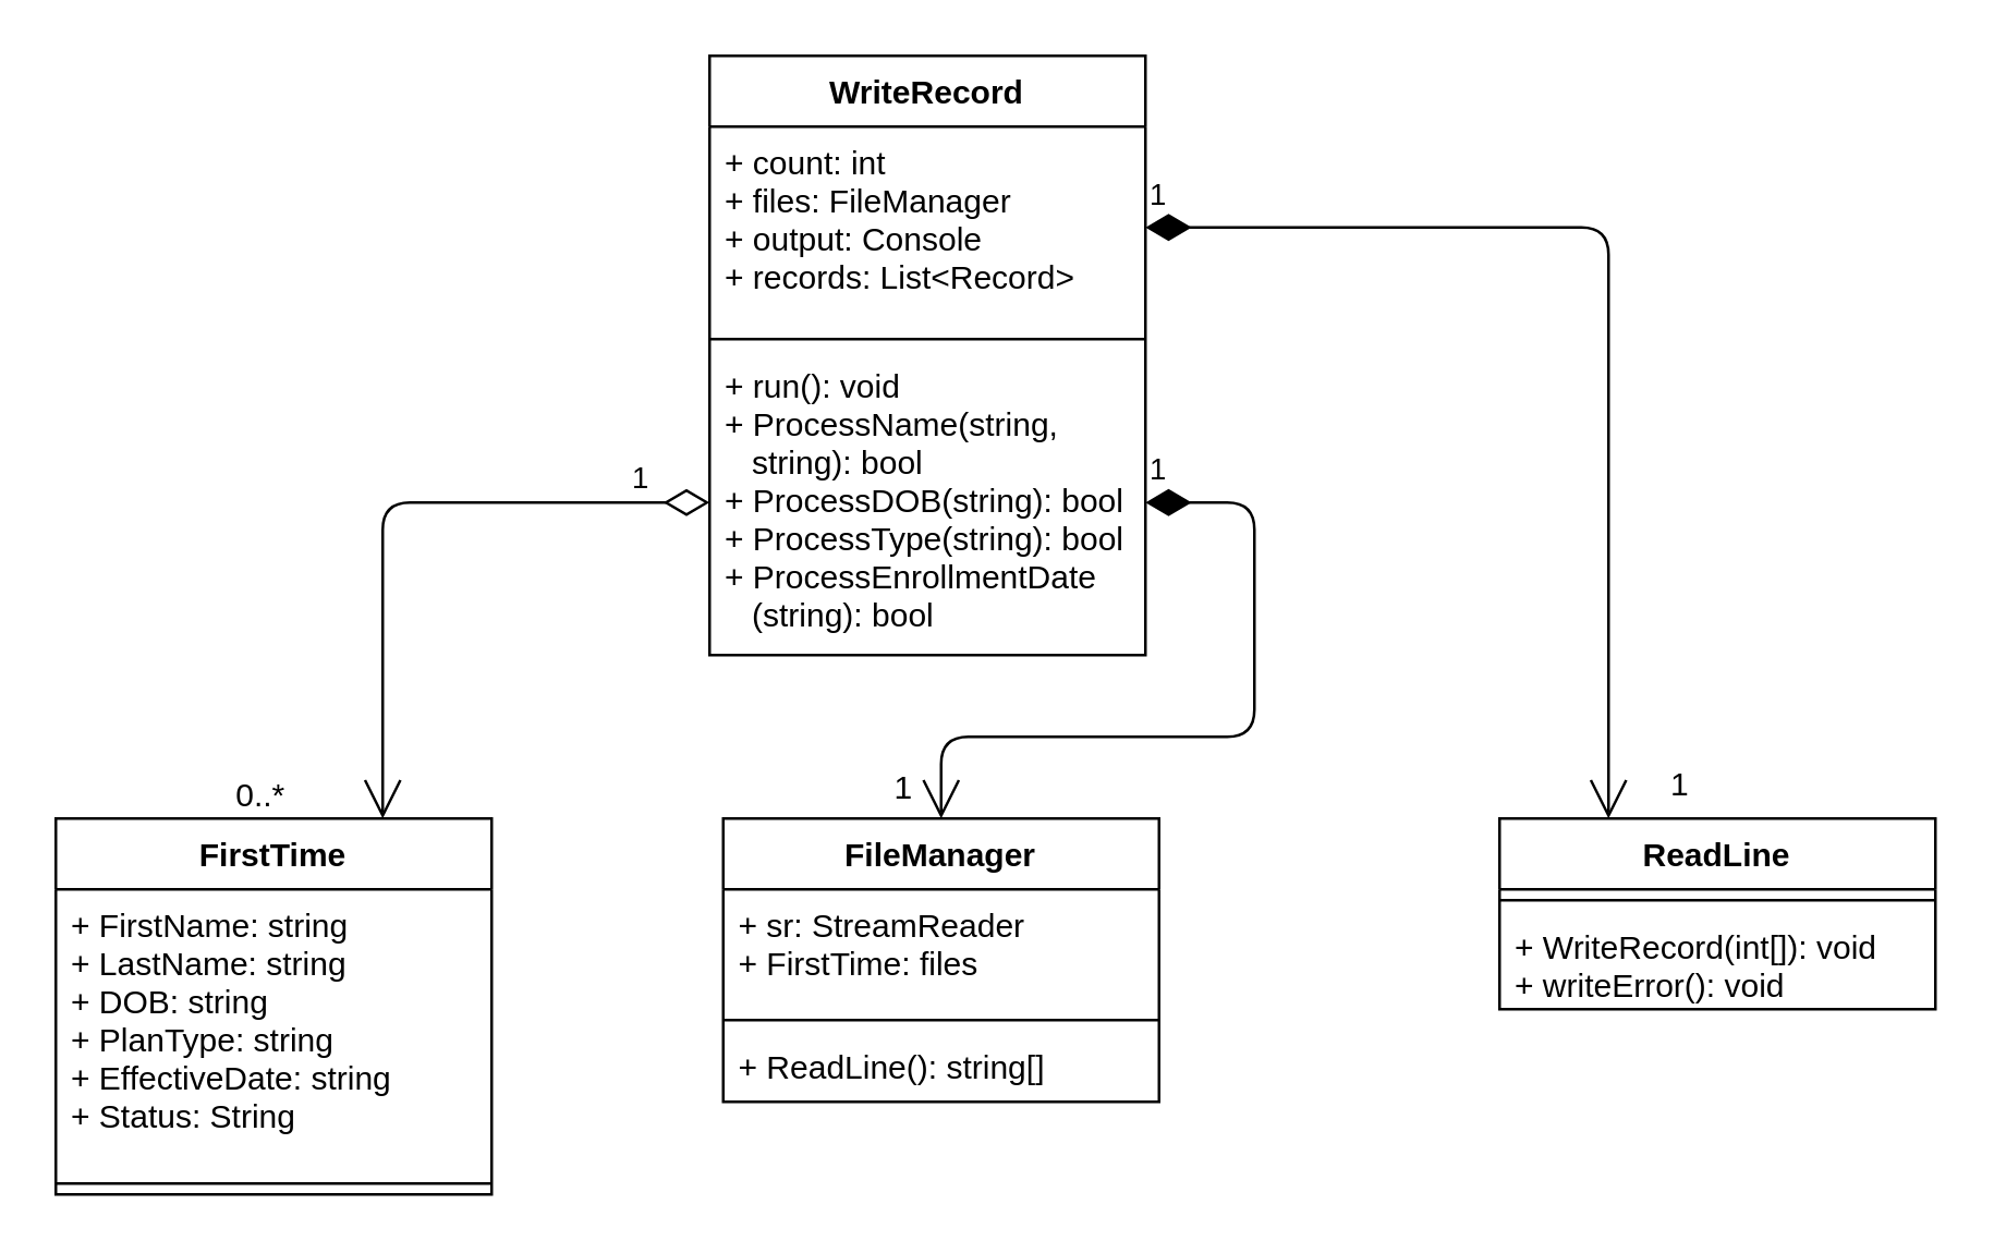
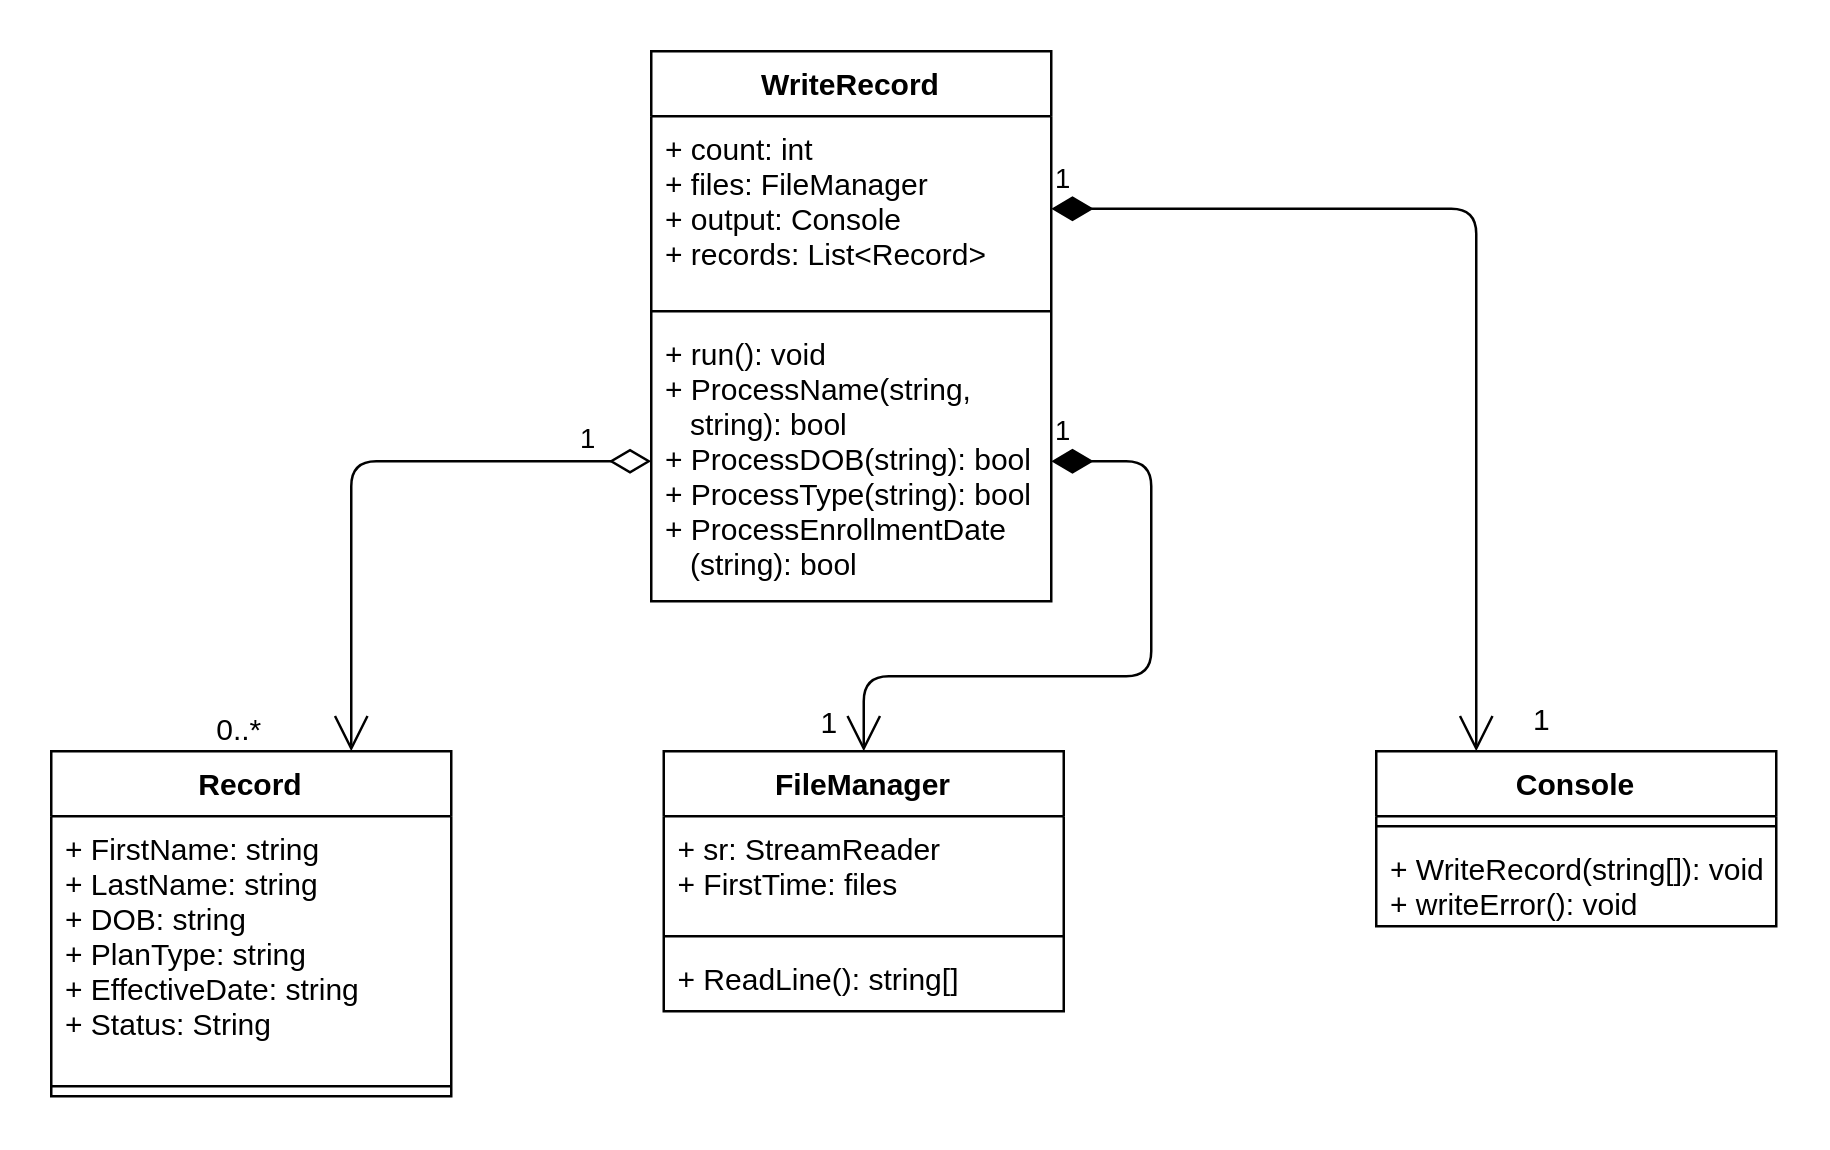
  <mxCell id="0" />
  <mxCell id="1" parent="0" />
  <mxCell id="2" value="WriteRecord" style="swimlane;fontStyle=1;align=center;verticalAlign=top;childLayout=stackLayout;horizontal=1;startSize=26;horizontalStack=0;resizeParent=1;resizeParentMax=0;resizeLast=0;collapsible=1;marginBottom=0;" vertex="1" parent="1"><mxGeometry x="260" y="20" width="160" height="220" as="geometry" /></mxCell>
  <mxCell id="3" value="+ count: int&#10;+ files: FileManager&#10;+ output: Console&#10;+ records: List&lt;Record&gt;" style="text;strokeColor=none;fillColor=none;align=left;verticalAlign=top;spacingLeft=4;spacingRight=4;overflow=hidden;rotatable=0;points=[[0,0.5],[1,0.5]];portConstraint=eastwest;" vertex="1" parent="2"><mxGeometry y="26" width="160" height="74" as="geometry" /></mxCell>
  <mxCell id="4" value="" style="line;strokeWidth=1;fillColor=none;align=left;verticalAlign=middle;spacingTop=-1;spacingLeft=3;spacingRight=3;rotatable=0;labelPosition=right;points=[];portConstraint=eastwest;" vertex="1" parent="2"><mxGeometry y="100" width="160" height="8" as="geometry" /></mxCell>
  <mxCell id="5" value="+ run(): void&#10;+ ProcessName(string, &#10;   string): bool&#10;+ ProcessDOB(string): bool&#10;+ ProcessType(string): bool&#10;+ ProcessEnrollmentDate&#10;   (string): bool" style="text;strokeColor=none;fillColor=none;align=left;verticalAlign=top;spacingLeft=4;spacingRight=4;overflow=hidden;rotatable=0;points=[[0,0.5],[1,0.5]];portConstraint=eastwest;" vertex="1" parent="2"><mxGeometry y="108" width="160" height="112" as="geometry" /></mxCell>
- <mxCell id="6" value="FirstTime" style="swimlane;fontStyle=1;align=center;verticalAlign=top;childLayout=stackLayout;horizontal=1;startSize=26;horizontalStack=0;resizeParent=1;resizeParentMax=0;resizeLast=0;collapsible=1;marginBottom=0;" vertex="1" parent="1"><mxGeometry x="20" y="300" width="160" height="138" as="geometry" /></mxCell>
+ <mxCell id="6" value="Record" style="swimlane;fontStyle=1;align=center;verticalAlign=top;childLayout=stackLayout;horizontal=1;startSize=26;horizontalStack=0;resizeParent=1;resizeParentMax=0;resizeLast=0;collapsible=1;marginBottom=0;" vertex="1" parent="1"><mxGeometry x="20" y="300" width="160" height="138" as="geometry" /></mxCell>
  <mxCell id="7" value="+ FirstName: string&#10;+ LastName: string&#10;+ DOB: string&#10;+ PlanType: string&#10;+ EffectiveDate: string&#10;+ Status: String" style="text;strokeColor=none;fillColor=none;align=left;verticalAlign=top;spacingLeft=4;spacingRight=4;overflow=hidden;rotatable=0;points=[[0,0.5],[1,0.5]];portConstraint=eastwest;" vertex="1" parent="6"><mxGeometry y="26" width="160" height="104" as="geometry" /></mxCell>
  <mxCell id="8" value="" style="line;strokeWidth=1;fillColor=none;align=left;verticalAlign=middle;spacingTop=-1;spacingLeft=3;spacingRight=3;rotatable=0;labelPosition=right;points=[];portConstraint=eastwest;" vertex="1" parent="6"><mxGeometry y="130" width="160" height="8" as="geometry" /></mxCell>
  <mxCell id="9" value="FileManager" style="swimlane;fontStyle=1;align=center;verticalAlign=top;childLayout=stackLayout;horizontal=1;startSize=26;horizontalStack=0;resizeParent=1;resizeParentMax=0;resizeLast=0;collapsible=1;marginBottom=0;" vertex="1" parent="1"><mxGeometry x="265" y="300" width="160" height="104" as="geometry" /></mxCell>
  <mxCell id="10" value="+ sr: StreamReader&#10;+ FirstTime: files" style="text;strokeColor=none;fillColor=none;align=left;verticalAlign=top;spacingLeft=4;spacingRight=4;overflow=hidden;rotatable=0;points=[[0,0.5],[1,0.5]];portConstraint=eastwest;" vertex="1" parent="9"><mxGeometry y="26" width="160" height="44" as="geometry" /></mxCell>
  <mxCell id="11" value="" style="line;strokeWidth=1;fillColor=none;align=left;verticalAlign=middle;spacingTop=-1;spacingLeft=3;spacingRight=3;rotatable=0;labelPosition=right;points=[];portConstraint=eastwest;" vertex="1" parent="9"><mxGeometry y="70" width="160" height="8" as="geometry" /></mxCell>
  <mxCell id="12" value="+ ReadLine(): string[]" style="text;strokeColor=none;fillColor=none;align=left;verticalAlign=top;spacingLeft=4;spacingRight=4;overflow=hidden;rotatable=0;points=[[0,0.5],[1,0.5]];portConstraint=eastwest;" vertex="1" parent="9"><mxGeometry y="78" width="160" height="26" as="geometry" /></mxCell>
- <mxCell id="13" value="ReadLine" style="swimlane;fontStyle=1;align=center;verticalAlign=top;childLayout=stackLayout;horizontal=1;startSize=26;horizontalStack=0;resizeParent=1;resizeParentMax=0;resizeLast=0;collapsible=1;marginBottom=0;" vertex="1" parent="1"><mxGeometry x="550" y="300" width="160" height="70" as="geometry" /></mxCell>
+ <mxCell id="13" value="Console" style="swimlane;fontStyle=1;align=center;verticalAlign=top;childLayout=stackLayout;horizontal=1;startSize=26;horizontalStack=0;resizeParent=1;resizeParentMax=0;resizeLast=0;collapsible=1;marginBottom=0;" vertex="1" parent="1"><mxGeometry x="550" y="300" width="160" height="70" as="geometry" /></mxCell>
  <mxCell id="14" value="" style="line;strokeWidth=1;fillColor=none;align=left;verticalAlign=middle;spacingTop=-1;spacingLeft=3;spacingRight=3;rotatable=0;labelPosition=right;points=[];portConstraint=eastwest;" vertex="1" parent="13"><mxGeometry y="26" width="160" height="8" as="geometry" /></mxCell>
- <mxCell id="15" value="+ WriteRecord(int[]): void&#10;+ writeError(): void" style="text;strokeColor=none;fillColor=none;align=left;verticalAlign=top;spacingLeft=4;spacingRight=4;overflow=hidden;rotatable=0;points=[[0,0.5],[1,0.5]];portConstraint=eastwest;" vertex="1" parent="13"><mxGeometry y="34" width="160" height="36" as="geometry" /></mxCell>
+ <mxCell id="15" value="+ WriteRecord(string[]): void&#10;+ writeError(): void" style="text;strokeColor=none;fillColor=none;align=left;verticalAlign=top;spacingLeft=4;spacingRight=4;overflow=hidden;rotatable=0;points=[[0,0.5],[1,0.5]];portConstraint=eastwest;" vertex="1" parent="13"><mxGeometry y="34" width="160" height="36" as="geometry" /></mxCell>
  <mxCell id="16" value="0..*" style="text;html=1;align=center;verticalAlign=middle;resizable=0;points=[];autosize=1;" vertex="1" parent="1"><mxGeometry x="80" y="282" width="30" height="20" as="geometry" /></mxCell>
  <mxCell id="17" value="1" style="endArrow=open;html=1;endSize=12;startArrow=diamondThin;startSize=14;startFill=1;edgeStyle=orthogonalEdgeStyle;align=left;verticalAlign=bottom;entryX=0.5;entryY=0;entryDx=0;entryDy=0;exitX=1;exitY=0.5;exitDx=0;exitDy=0;" edge="1" parent="1" source="5" target="9"><mxGeometry x="-1" y="3" relative="1" as="geometry"><mxPoint x="300" y="270" as="sourcePoint" /><mxPoint x="460" y="270" as="targetPoint" /><Array as="points"><mxPoint x="460" y="184" /><mxPoint x="460" y="270" /><mxPoint x="345" y="270" /></Array></mxGeometry></mxCell>
  <mxCell id="18" value="1" style="endArrow=open;html=1;endSize=12;startArrow=diamondThin;startSize=14;startFill=0;edgeStyle=orthogonalEdgeStyle;align=left;verticalAlign=bottom;entryX=0.75;entryY=0;entryDx=0;entryDy=0;exitX=0;exitY=0.5;exitDx=0;exitDy=0;" edge="1" parent="1" source="5" target="6"><mxGeometry x="-0.746" relative="1" as="geometry"><mxPoint x="40" y="200" as="sourcePoint" /><mxPoint x="200" y="200" as="targetPoint" /><mxPoint as="offset" /></mxGeometry></mxCell>
  <mxCell id="19" value="1" style="text;html=1;align=center;verticalAlign=middle;resizable=0;points=[];autosize=1;" vertex="1" parent="1"><mxGeometry x="321" y="279" width="20" height="20" as="geometry" /></mxCell>
  <mxCell id="20" value="1" style="endArrow=open;html=1;endSize=12;startArrow=diamondThin;startSize=14;startFill=1;edgeStyle=orthogonalEdgeStyle;align=left;verticalAlign=bottom;exitX=1;exitY=0.5;exitDx=0;exitDy=0;entryX=0.25;entryY=0;entryDx=0;entryDy=0;" edge="1" parent="1" source="3" target="13"><mxGeometry x="-1" y="3" relative="1" as="geometry"><mxPoint x="530" y="160" as="sourcePoint" /><mxPoint x="690" y="160" as="targetPoint" /></mxGeometry></mxCell>
  <mxCell id="21" value="1" style="text;html=1;align=center;verticalAlign=middle;resizable=0;points=[];autosize=1;" vertex="1" parent="1"><mxGeometry x="606" y="278" width="20" height="20" as="geometry" /></mxCell>
